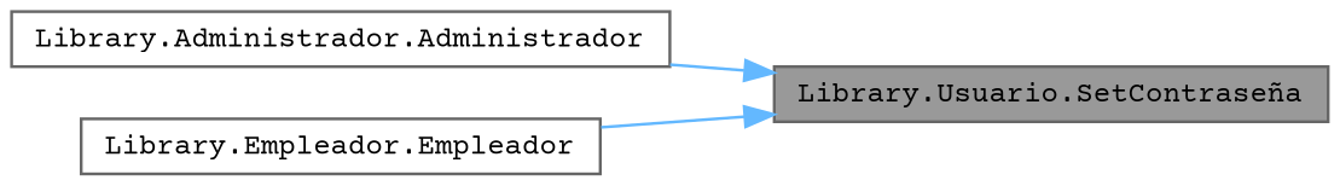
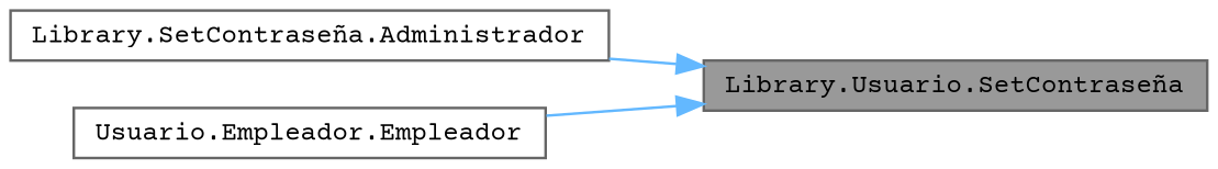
  digraph {
    fontname="Courier Prime"
    rankdir=RL
    node [color=grey40 fillcolor=white fontname="Courier Prime" fontsize=10 shape=box style=filled]
    edge [color=steelblue1 dir=back fontname="Courier Prime" fontsize=10 labelfontname=Helvetica labelfontsize=10 style=solid]
    n1 [color=gray40 fillcolor=grey60 fontcolor=black height=0.2 label="Library.Usuario.SetContraseña" width=0.4]
-   n2 [height=0.2 label="Library.Administrador.Administrador" width=0.4]
-   n3 [height=0.2 label="Library.Empleador.Empleador" width=0.4]
+   n2 [height=0.2 label="Library.SetContraseña.Administrador" width=0.4]
+   n3 [height=0.2 label="Usuario.Empleador.Empleador" width=0.4]
    n1 -> n2
    n1 -> n3
  }
